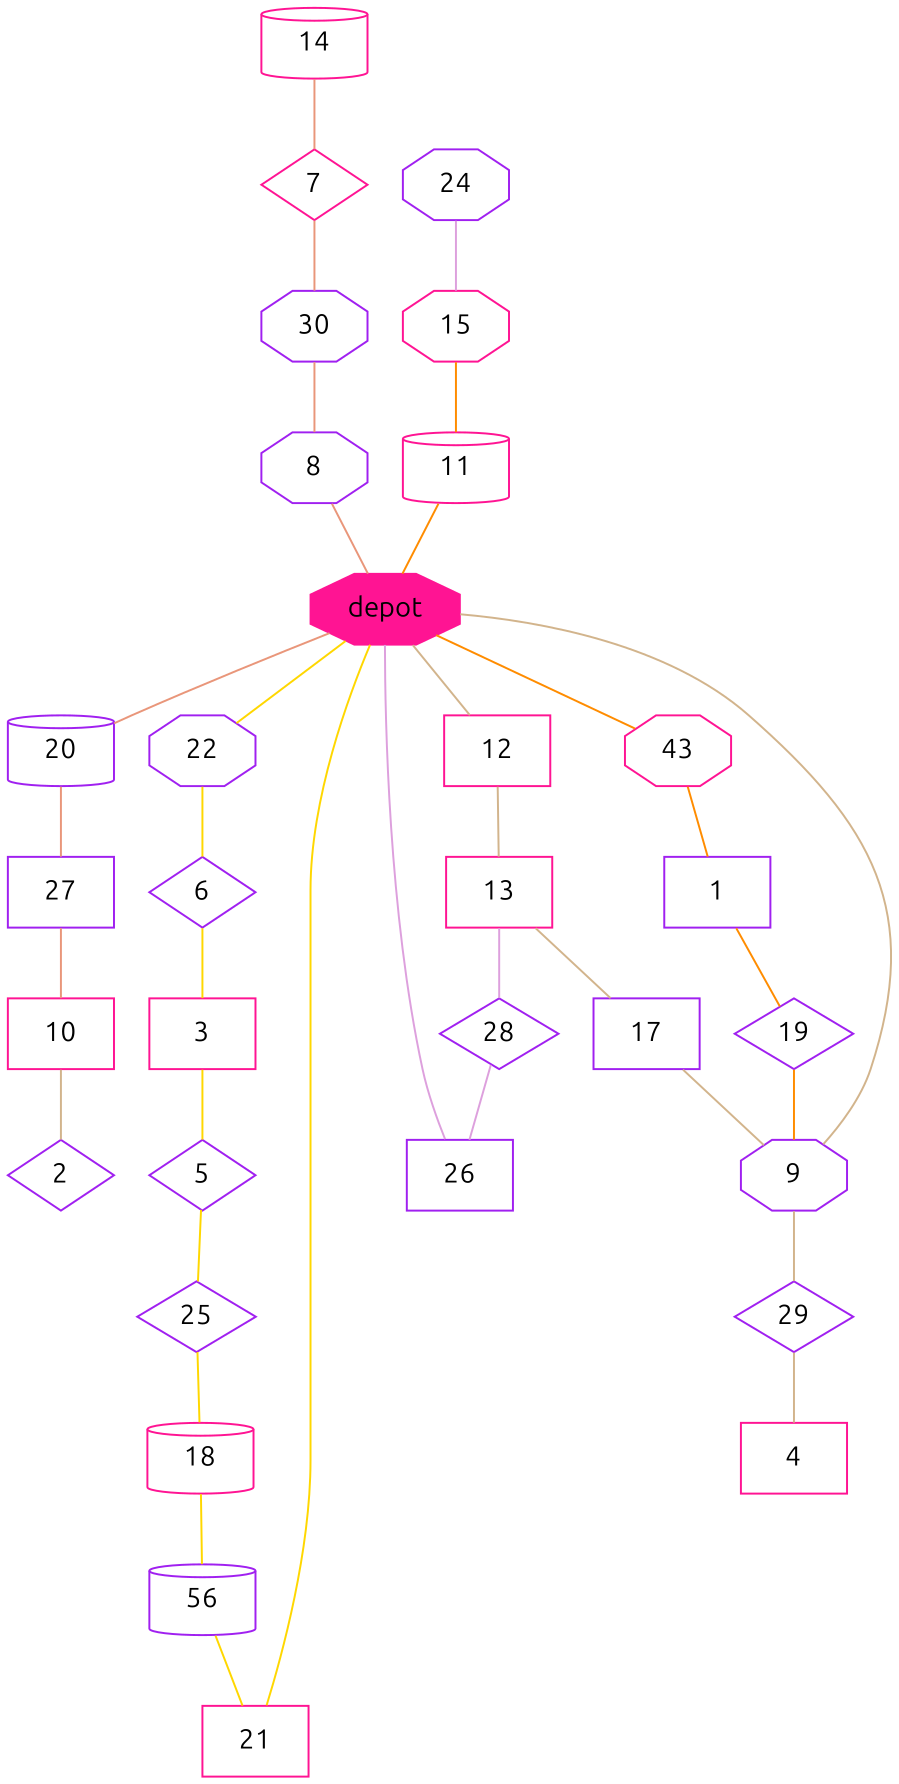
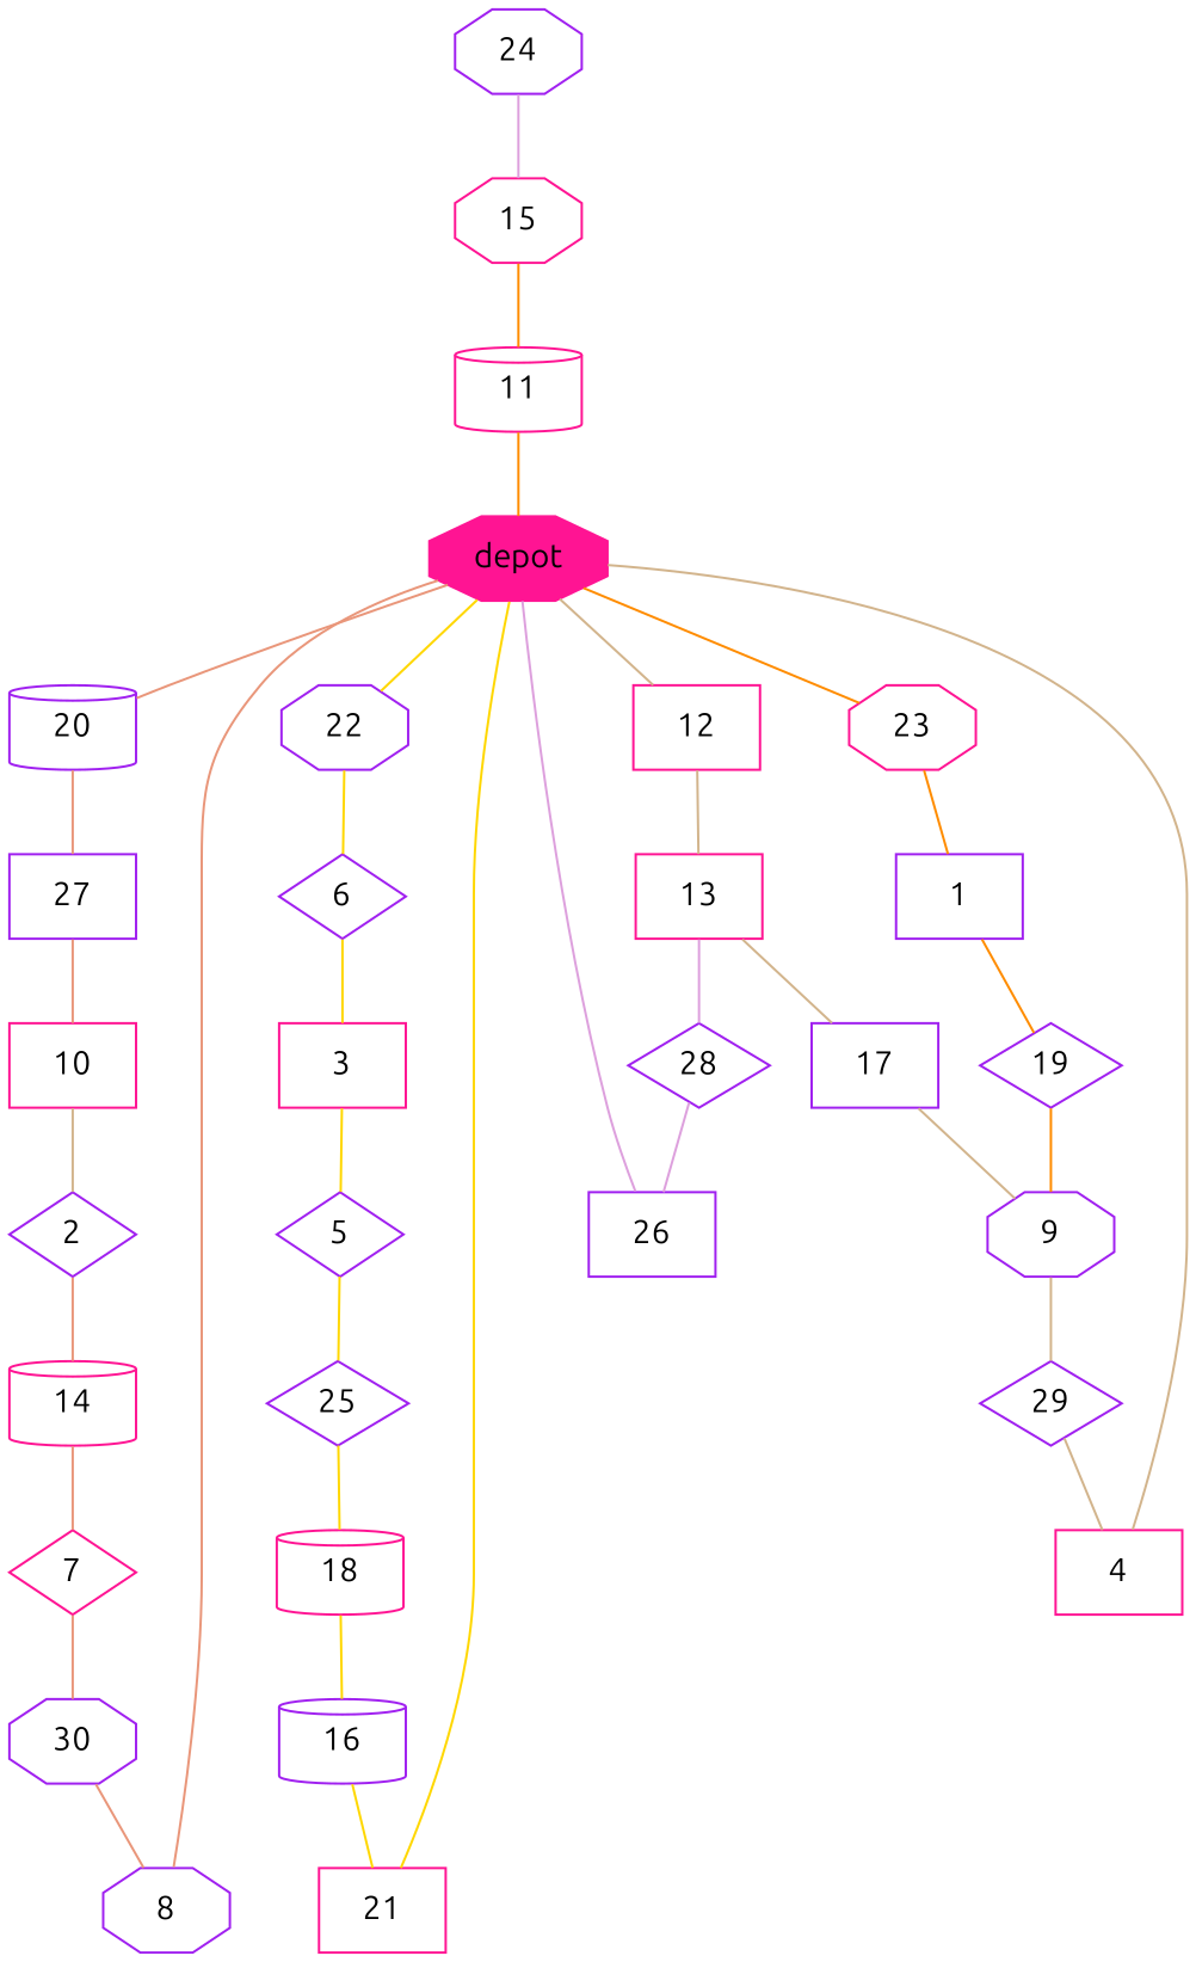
  graph {
    fontname=Ubuntu
    node [color=purple fontname=Ubuntu shape=box]
    edge [color=gold fontname=Ubuntu]
    n1 [color=deeppink label=depot shape=octagon style=filled]
    20 [shape=cylinder]
    22 [shape=octagon]
    12 [color=deeppink]
-   23 [color=deeppink shape=octagon label=43]
+   23 [color=deeppink shape=octagon]
    27
    6 [shape=diamond]
    28 [shape=diamond]
    26
    13 [color=deeppink]
    1
    10 [color=deeppink]
    2 [shape=diamond]
    14 [color=deeppink shape=cylinder]
    7 [color=deeppink shape=diamond]
    30 [shape=octagon]
    8 [shape=octagon]
    3 [color=deeppink]
    5 [shape=diamond]
    25 [shape=diamond]
    18 [color=deeppink shape=cylinder]
-   16 [shape=cylinder label=56]
+   16 [shape=cylinder]
    21 [color=deeppink]
    17
    9 [shape=octagon]
    29 [shape=diamond]
    4 [color=deeppink]
    19 [shape=diamond]
    24 [shape=octagon]
    15 [color=deeppink shape=octagon]
    11 [color=deeppink shape=cylinder]
    n1 -- 20 [color=darksalmon]
    n1 -- 22
    n1 -- 12 [color=tan]
    n1 -- 23 [color=darkorange]
    20 -- 27 [color=darksalmon]
    22 -- 6
    12 -- 13 [color=tan]
    23 -- 1 [color=darkorange]
    27 -- 10 [color=darksalmon]
    6 -- 3
    28 -- 26 [color=plum]
    26 -- n1 [color=plum]
    13 -- 28 [color=plum]
    13 -- 17 [color=tan]
    1 -- 19 [color=darkorange]
    10 -- 2 [color=tan]
+   2 -- 14 [color=darksalmon]
    14 -- 7 [color=darksalmon]
    7 -- 30 [color=darksalmon]
    30 -- 8 [color=darksalmon]
    8 -- n1 [color=darksalmon]
    3 -- 5
    5 -- 25
    25 -- 18
    18 -- 16
    16 -- 21
    21 -- n1
    17 -- 9 [color=tan]
    9 -- 29 [color=tan]
    29 -- 4 [color=tan]
-   9 -- n1 [color=tan]
+   4 -- n1 [color=tan]
    19 -- 9 [color=darkorange]
    24 -- 15 [color=plum]
    15 -- 11 [color=darkorange]
    11 -- n1 [color=darkorange]
  }
